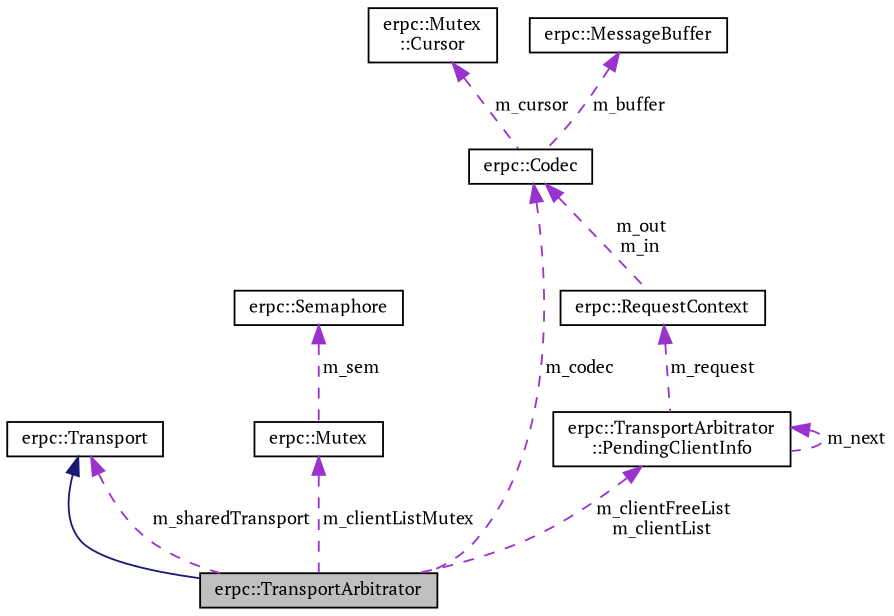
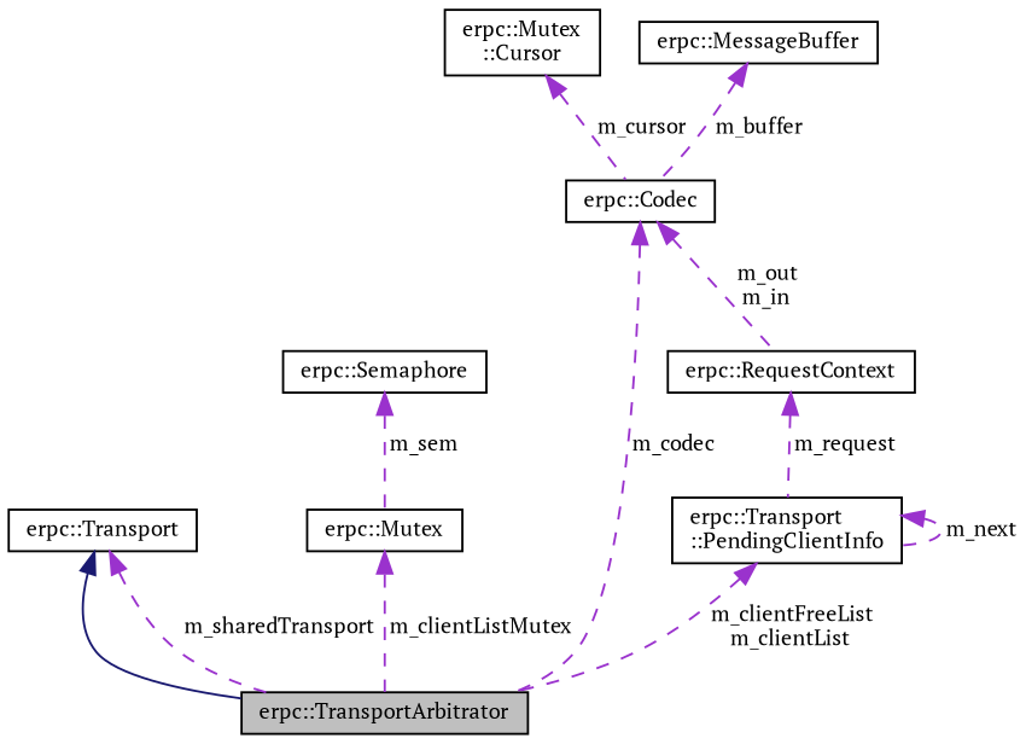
  digraph {
    fontname="PT Serif"
    rankdir=TB
    node [color=black fillcolor=white fontname="PT Serif" fontsize=10 shape=record style=filled]
    edge [color=darkorchid3 dir=back fontname="PT Serif" fontsize=10 labelfontname=Helvetica labelfontsize=10 style=dashed]
    n1 [fillcolor=grey75 fontcolor=black height=0.2 label="erpc::TransportArbitrator" width=0.4]
    n2 [height=0.2 label="erpc::Transport" width=0.4]
    n3 [height=0.2 label="erpc::Mutex" width=0.4]
    n4 [height=0.2 label="erpc::Codec" width=0.4]
    n5 [height=0.2 label="erpc::RequestContext" width=0.4]
-   n6 [height=0.2 label="erpc::TransportArbitrator\l::PendingClientInfo" width=0.4]
+   n6 [height=0.2 label="erpc::Transport\l::PendingClientInfo" width=0.4]
    n7 [height=0.2 label="erpc::Mutex\l::Cursor" width=0.4]
    n8 [height=0.2 label="erpc::MessageBuffer" width=0.4]
    n9 [height=0.2 label="erpc::Semaphore" width=0.4]
    n2 -> n1 [color=midnightblue style=solid]
    n2 -> n1 [label=" m_sharedTransport"]
    n3 -> n1 [label=" m_clientListMutex"]
    n4 -> n1 [label=" m_codec"]
    n4 -> n5 [label=" m_out\nm_in"]
    n5 -> n6 [label=" m_request"]
    n6 -> n1 [label=" m_clientFreeList\nm_clientList"]
    n6 -> n6 [label=" m_next"]
    n7 -> n4 [label=" m_cursor"]
    n8 -> n4 [label=" m_buffer"]
    n9 -> n3 [label=" m_sem"]
  }
